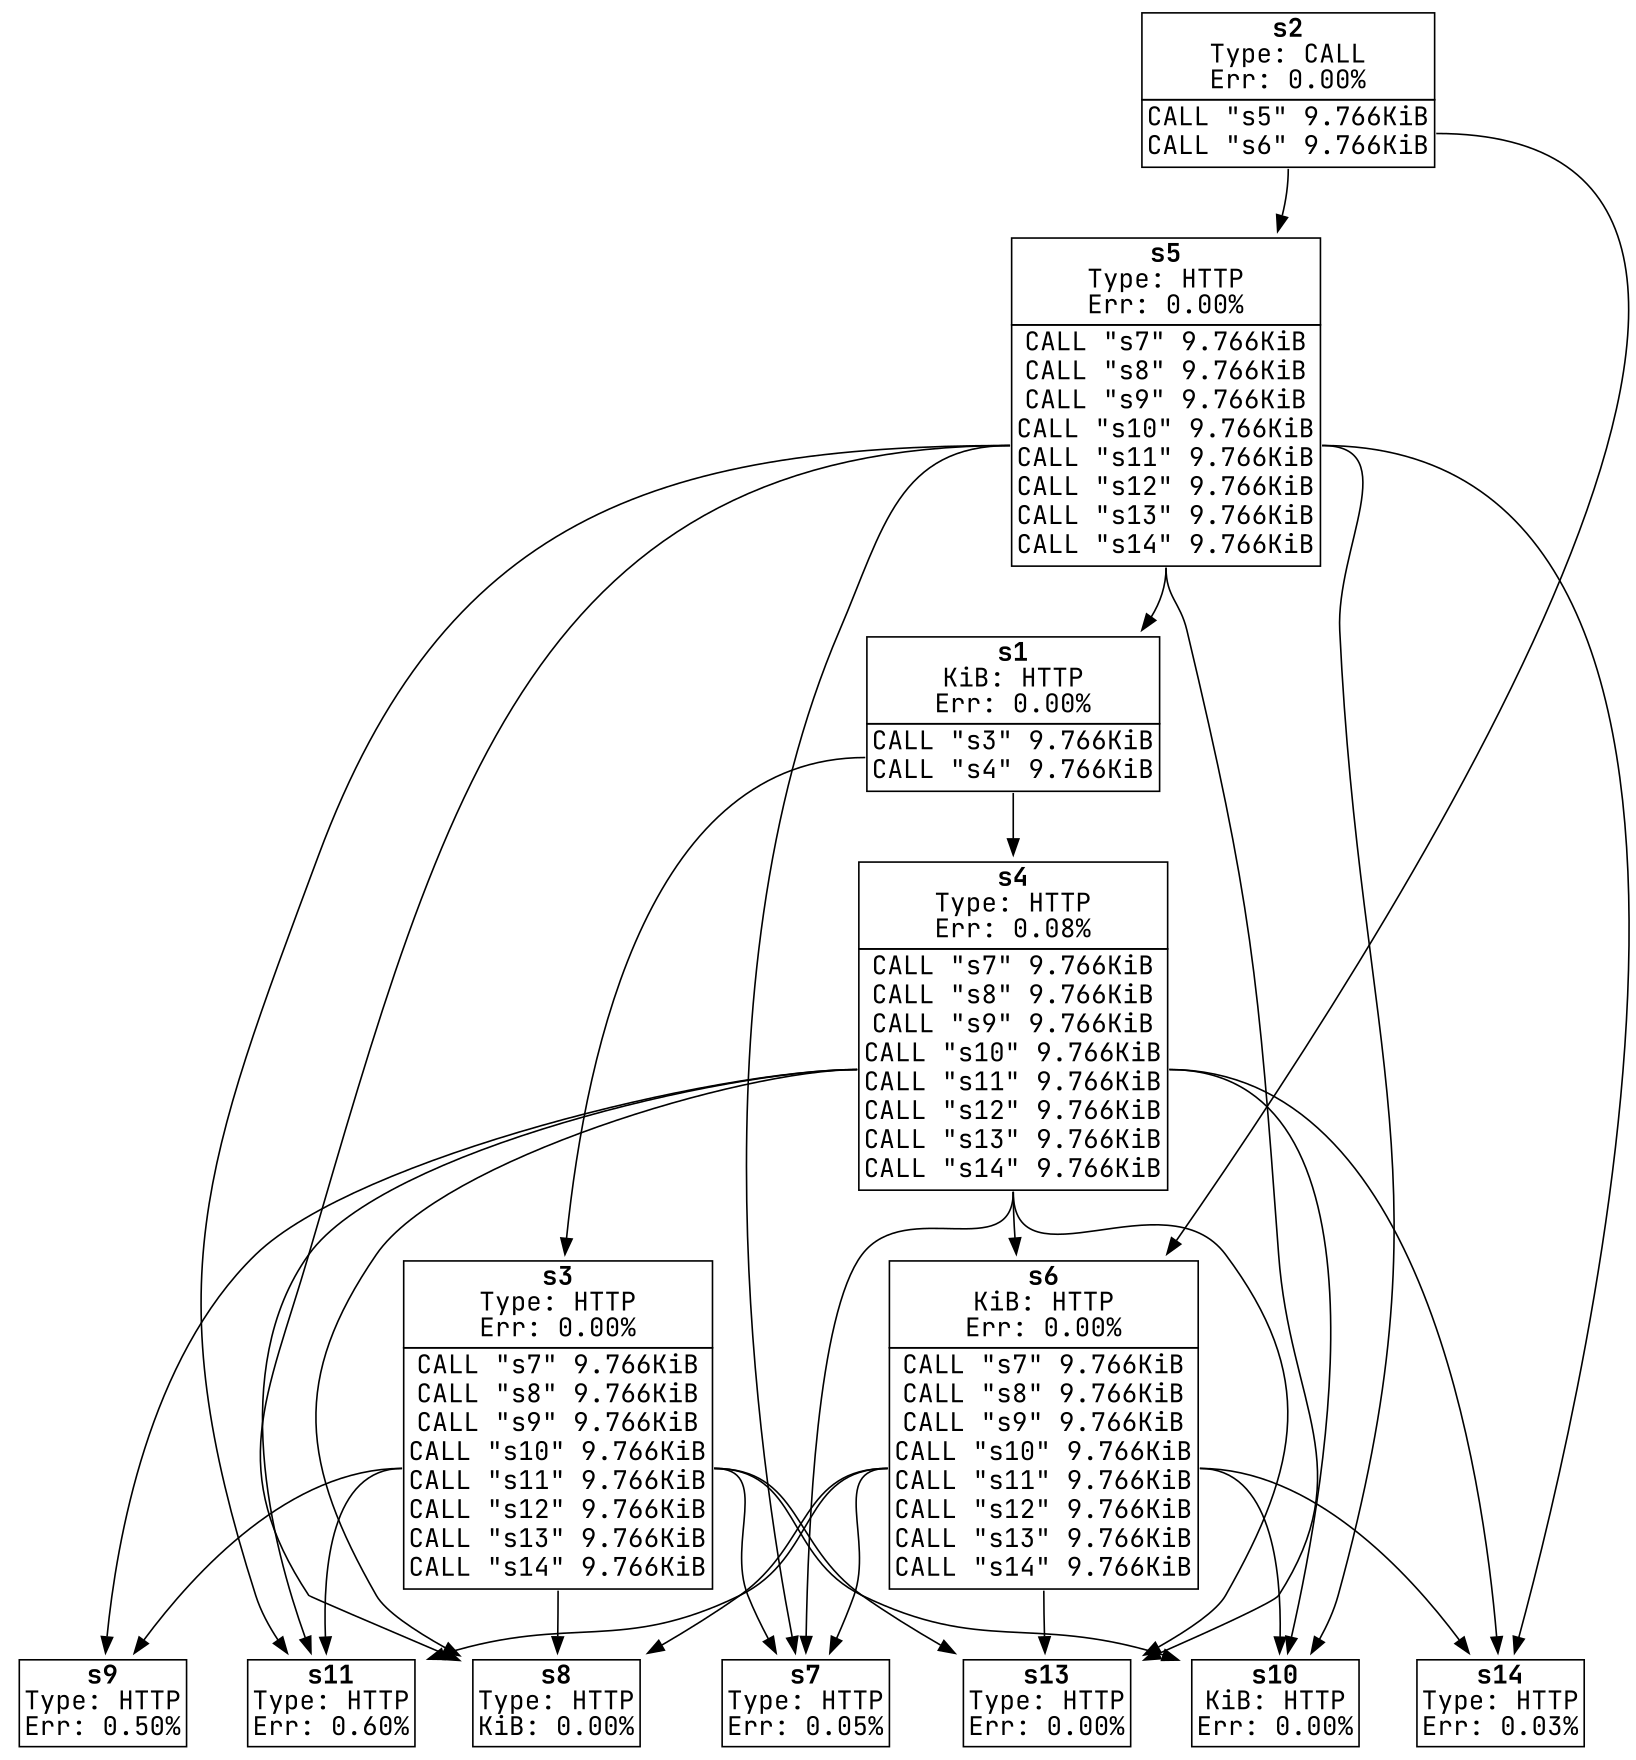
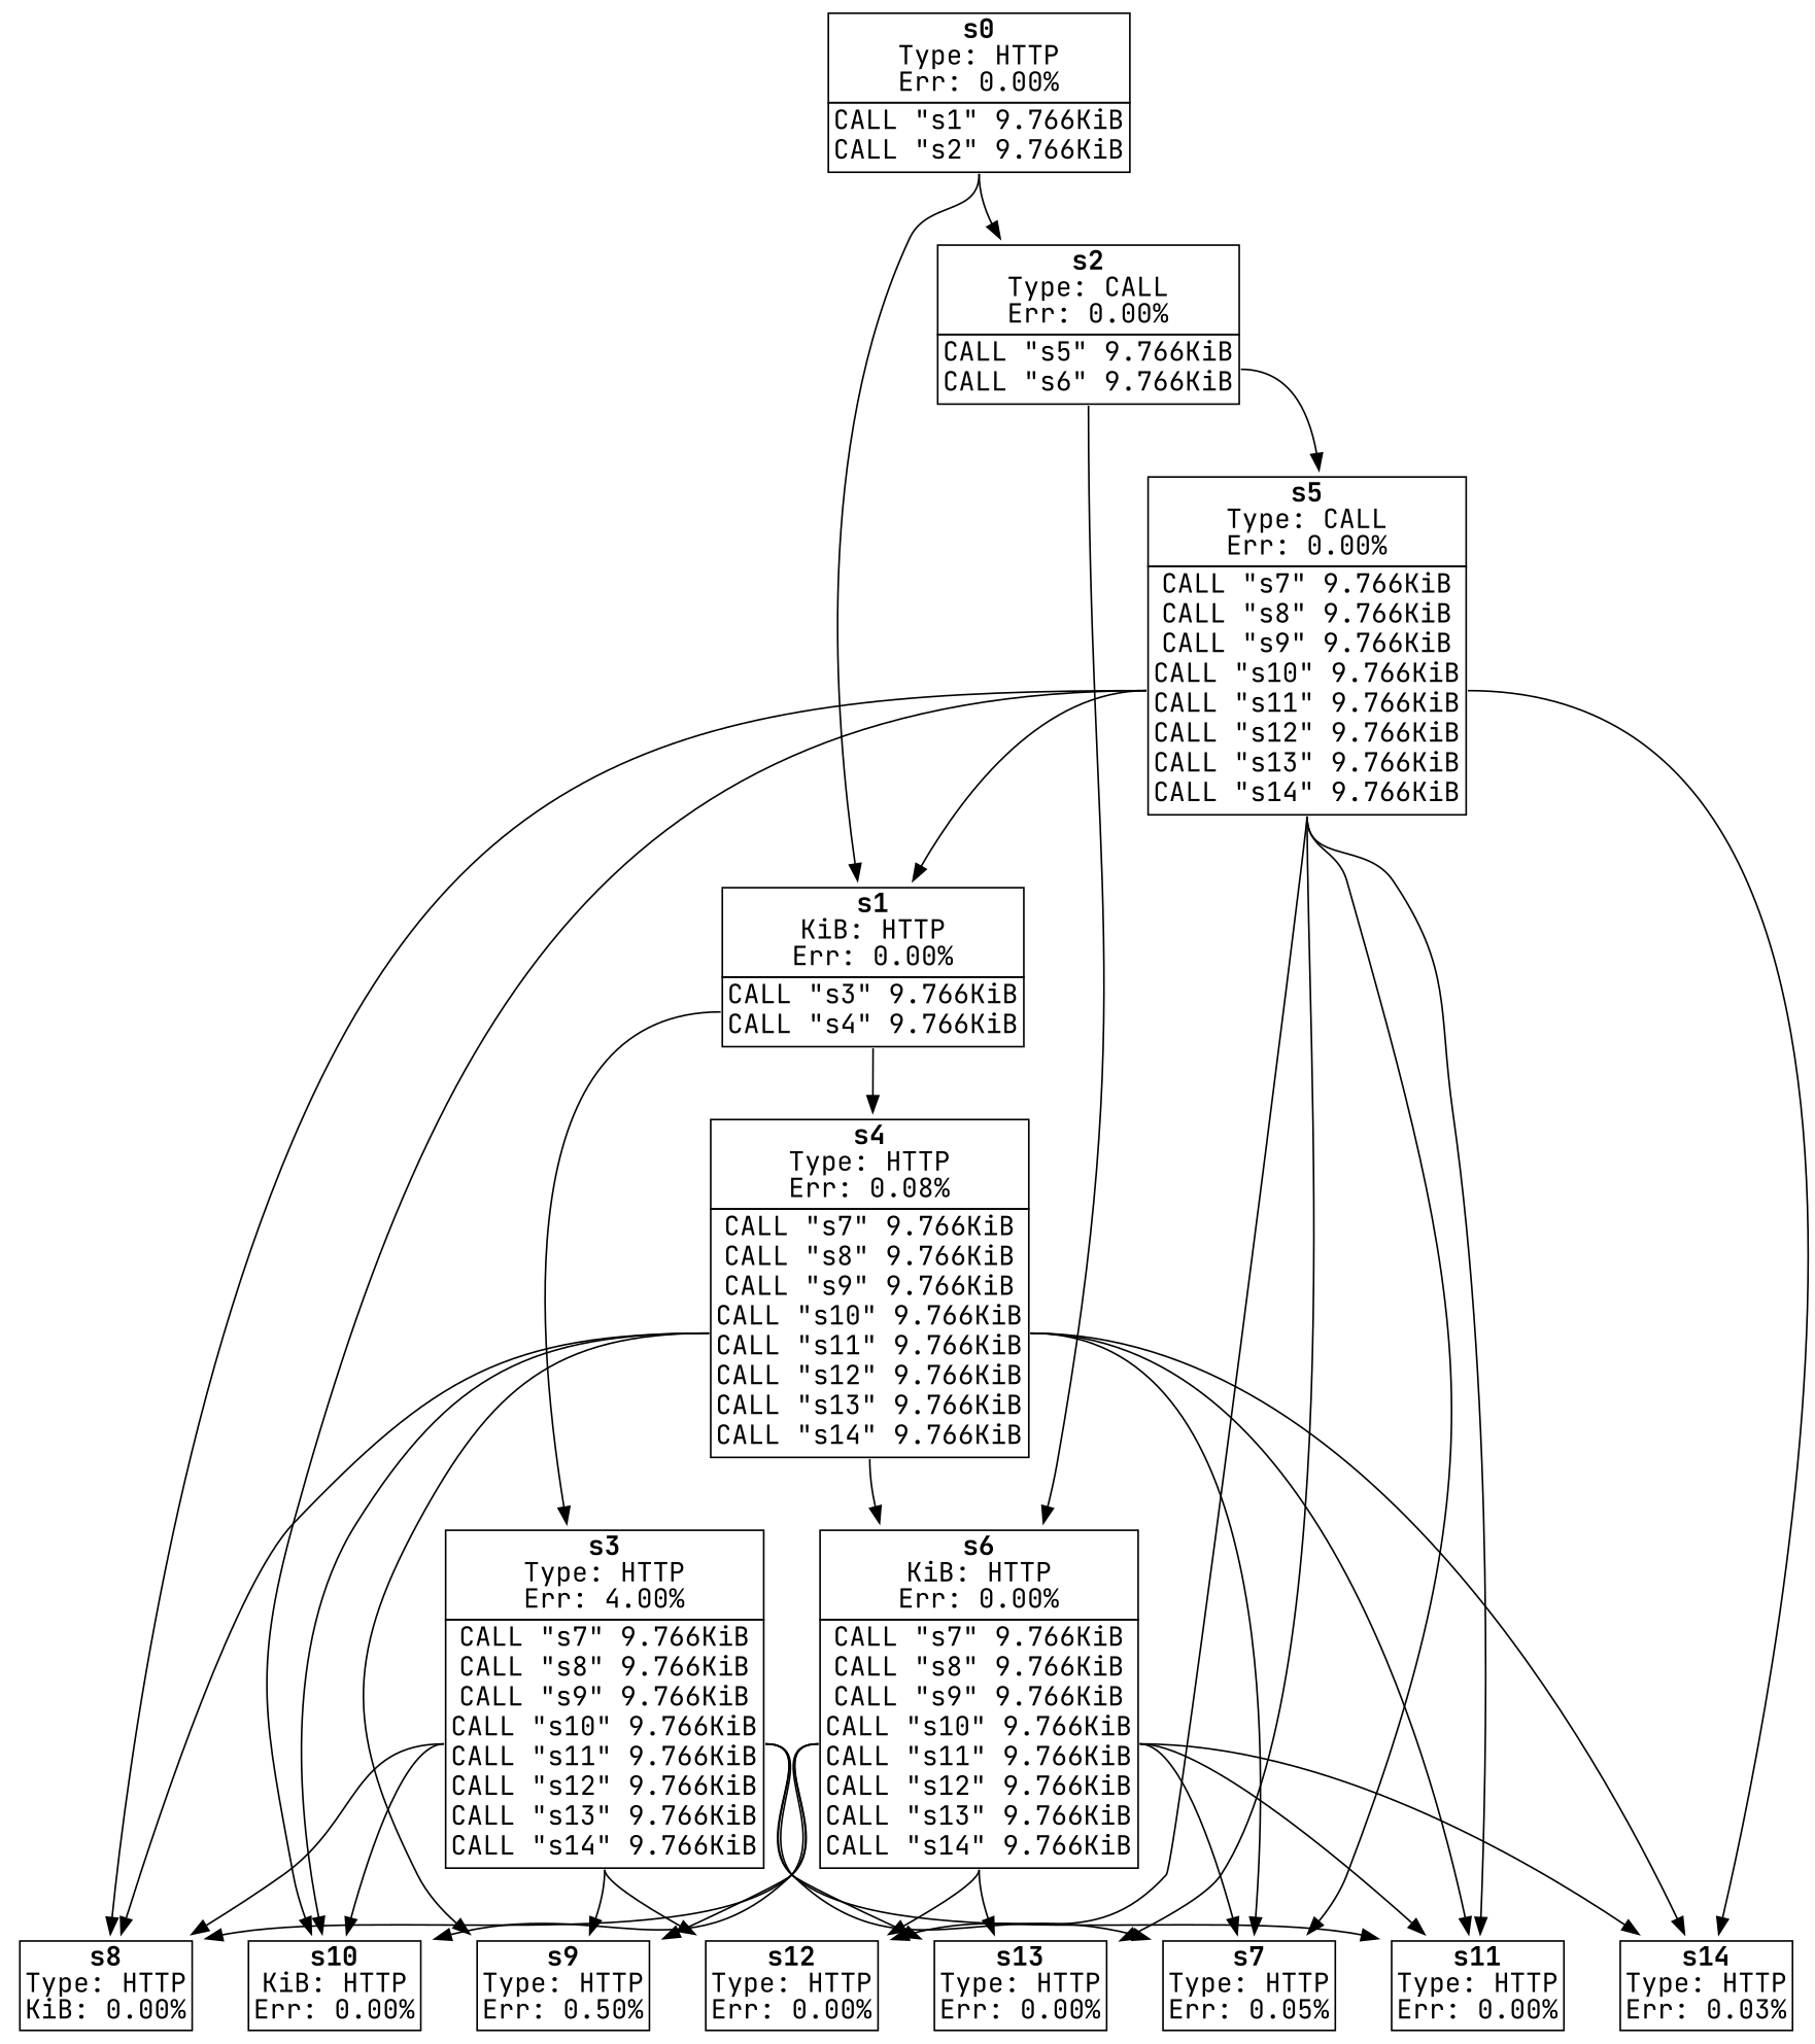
  digraph {
    fontname="JetBrains Mono"
    node [fontname="JetBrains Mono" fontsize=16 shape=plaintext]
    edge [fontname="JetBrains Mono" tailport=0]
+   n1 [label=< <TABLE BORDER="0" CELLBORDER="1" CELLSPACING="0">   <TR><TD><B>s0</B><BR />Type: HTTP<BR />Err: 0.00%</TD></TR>   <TR><TD PORT="0">CALL "s1" 9.766KiB<BR />CALL "s2" 9.766KiB</TD></TR> </TABLE>>]
    n2 [label=< <TABLE BORDER="0" CELLBORDER="1" CELLSPACING="0">   <TR><TD><B>s1</B><BR />KiB: HTTP<BR />Err: 0.00%</TD></TR>   <TR><TD PORT="0">CALL "s3" 9.766KiB<BR />CALL "s4" 9.766KiB</TD></TR> </TABLE>>]
    n3 [label=< <TABLE BORDER="0" CELLBORDER="1" CELLSPACING="0">   <TR><TD><B>s2</B><BR />Type: CALL<BR />Err: 0.00%</TD></TR>   <TR><TD PORT="0">CALL "s5" 9.766KiB<BR />CALL "s6" 9.766KiB</TD></TR> </TABLE>>]
-   n4 [label=< <TABLE BORDER="0" CELLBORDER="1" CELLSPACING="0">   <TR><TD><B>s3</B><BR />Type: HTTP<BR />Err: 0.00%</TD></TR>   <TR><TD PORT="0">CALL "s7" 9.766KiB<BR />CALL "s8" 9.766KiB<BR />CALL "s9" 9.766KiB<BR />CALL "s10" 9.766KiB<BR />CALL "s11" 9.766KiB<BR />CALL "s12" 9.766KiB<BR />CALL "s13" 9.766KiB<BR />CALL "s14" 9.766KiB</TD></TR> </TABLE>>]
+   n4 [label=< <TABLE BORDER="0" CELLBORDER="1" CELLSPACING="0">   <TR><TD><B>s3</B><BR />Type: HTTP<BR />Err: 4.00%</TD></TR>   <TR><TD PORT="0">CALL "s7" 9.766KiB<BR />CALL "s8" 9.766KiB<BR />CALL "s9" 9.766KiB<BR />CALL "s10" 9.766KiB<BR />CALL "s11" 9.766KiB<BR />CALL "s12" 9.766KiB<BR />CALL "s13" 9.766KiB<BR />CALL "s14" 9.766KiB</TD></TR> </TABLE>>]
    n5 [label=< <TABLE BORDER="0" CELLBORDER="1" CELLSPACING="0">   <TR><TD><B>s4</B><BR />Type: HTTP<BR />Err: 0.08%</TD></TR>   <TR><TD PORT="0">CALL "s7" 9.766KiB<BR />CALL "s8" 9.766KiB<BR />CALL "s9" 9.766KiB<BR />CALL "s10" 9.766KiB<BR />CALL "s11" 9.766KiB<BR />CALL "s12" 9.766KiB<BR />CALL "s13" 9.766KiB<BR />CALL "s14" 9.766KiB</TD></TR> </TABLE>>]
-   n6 [label=< <TABLE BORDER="0" CELLBORDER="1" CELLSPACING="0">   <TR><TD><B>s5</B><BR />Type: HTTP<BR />Err: 0.00%</TD></TR>   <TR><TD PORT="0">CALL "s7" 9.766KiB<BR />CALL "s8" 9.766KiB<BR />CALL "s9" 9.766KiB<BR />CALL "s10" 9.766KiB<BR />CALL "s11" 9.766KiB<BR />CALL "s12" 9.766KiB<BR />CALL "s13" 9.766KiB<BR />CALL "s14" 9.766KiB</TD></TR> </TABLE>>]
+   n6 [label=< <TABLE BORDER="0" CELLBORDER="1" CELLSPACING="0">   <TR><TD><B>s5</B><BR />Type: CALL<BR />Err: 0.00%</TD></TR>   <TR><TD PORT="0">CALL "s7" 9.766KiB<BR />CALL "s8" 9.766KiB<BR />CALL "s9" 9.766KiB<BR />CALL "s10" 9.766KiB<BR />CALL "s11" 9.766KiB<BR />CALL "s12" 9.766KiB<BR />CALL "s13" 9.766KiB<BR />CALL "s14" 9.766KiB</TD></TR> </TABLE>>]
    n7 [label=< <TABLE BORDER="0" CELLBORDER="1" CELLSPACING="0">   <TR><TD><B>s6</B><BR />KiB: HTTP<BR />Err: 0.00%</TD></TR>   <TR><TD PORT="0">CALL "s7" 9.766KiB<BR />CALL "s8" 9.766KiB<BR />CALL "s9" 9.766KiB<BR />CALL "s10" 9.766KiB<BR />CALL "s11" 9.766KiB<BR />CALL "s12" 9.766KiB<BR />CALL "s13" 9.766KiB<BR />CALL "s14" 9.766KiB</TD></TR> </TABLE>>]
    n8 [label=< <TABLE BORDER="0" CELLBORDER="1" CELLSPACING="0">   <TR><TD><B>s7</B><BR />Type: HTTP<BR />Err: 0.05%</TD></TR> </TABLE>>]
    n9 [label=< <TABLE BORDER="0" CELLBORDER="1" CELLSPACING="0">   <TR><TD><B>s8</B><BR />Type: HTTP<BR />KiB: 0.00%</TD></TR> </TABLE>>]
    n10 [label=< <TABLE BORDER="0" CELLBORDER="1" CELLSPACING="0">   <TR><TD><B>s9</B><BR />Type: HTTP<BR />Err: 0.50%</TD></TR> </TABLE>>]
    n11 [label=< <TABLE BORDER="0" CELLBORDER="1" CELLSPACING="0">   <TR><TD><B>s10</B><BR />KiB: HTTP<BR />Err: 0.00%</TD></TR> </TABLE>>]
-   n12 [label=< <TABLE BORDER="0" CELLBORDER="1" CELLSPACING="0">   <TR><TD><B>s11</B><BR />Type: HTTP<BR />Err: 0.60%</TD></TR> </TABLE>>]
+   n12 [label=< <TABLE BORDER="0" CELLBORDER="1" CELLSPACING="0">   <TR><TD><B>s11</B><BR />Type: HTTP<BR />Err: 0.00%</TD></TR> </TABLE>>]
+   n13 [label=< <TABLE BORDER="0" CELLBORDER="1" CELLSPACING="0">   <TR><TD><B>s12</B><BR />Type: HTTP<BR />Err: 0.00%</TD></TR> </TABLE>>]
    n14 [label=< <TABLE BORDER="0" CELLBORDER="1" CELLSPACING="0">   <TR><TD><B>s13</B><BR />Type: HTTP<BR />Err: 0.00%</TD></TR> </TABLE>>]
    n15 [label=< <TABLE BORDER="0" CELLBORDER="1" CELLSPACING="0">   <TR><TD><B>s14</B><BR />Type: HTTP<BR />Err: 0.03%</TD></TR> </TABLE>>]
+   n1 -> n2
+   n1 -> n3
    n2 -> n4
    n2 -> n5
    n3 -> n6
    n3 -> n7
    n4 -> n8
    n4 -> n9
    n4 -> n10
    n4 -> n11
    n4 -> n12
+   n4 -> n13
    n4 -> n14
    n5 -> n7
    n5 -> n8
    n5 -> n9
    n5 -> n10
    n5 -> n11
    n5 -> n12
-   n5 -> n14
    n5 -> n15
    n6 -> n2
    n6 -> n8
    n6 -> n9
    n6 -> n11
    n6 -> n12
+   n6 -> n13
    n6 -> n14
    n6 -> n15
    n7 -> n8
    n7 -> n9
+   n7 -> n10
    n7 -> n11
    n7 -> n12
+   n7 -> n13
    n7 -> n14
    n7 -> n15
  }
